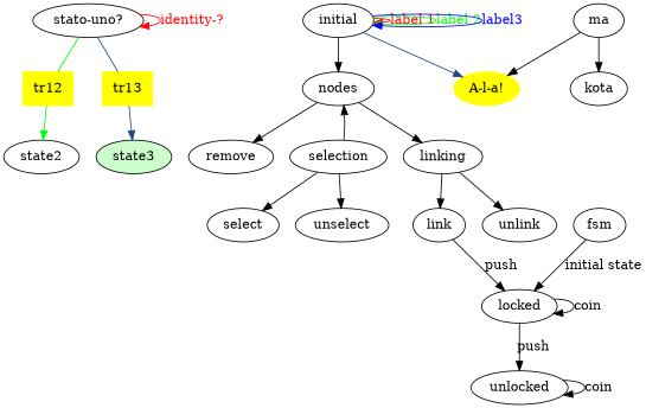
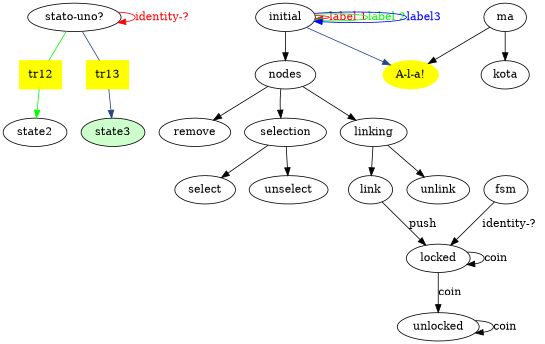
  digraph {
    n1 [label="stato-uno?"]
    tr12 [color=yellow shape=box style=filled]
    tr13 [color=yellow shape=box style=filled]
    state2
    state3 [color=black fillcolor="#CCFFCC" shape=ellipse style=filled]
    initial
    n7 [color=yellow label="A-l-a!" style=filled]
    nodes
    remove
    selection
    linking
    ma
    kota
    fsm
    locked
    select
    unselect
    link
    unlink
    unlocked
    n1 -> n1 [color=red fontcolor=red label="identity-?"]
    n1 -> tr12 [arrowhead=none color=green]
    n1 -> tr13 [arrowhead=none color="#224488"]
    tr12 -> state2 [color=green]
    tr13 -> state3 [color="#224488"]
    initial -> initial [color=red fontcolor=red label="label 1"]
    initial -> initial [color=green fontcolor=green label="label 2"]
    initial -> initial [color=blue fontcolor=blue label=label3]
    initial -> n7 [color="#224488"]
    initial -> nodes
    nodes -> remove
-   selection -> nodes
+   nodes -> selection
    nodes -> linking
    selection -> select
    selection -> unselect
    linking -> link
    linking -> unlink
    ma -> n7
    ma -> kota
-   fsm -> locked [label="initial state"]
+   fsm -> locked [label="identity-?"]
    locked -> locked [label=coin]
-   locked -> unlocked [label=push]
+   locked -> unlocked [label=coin]
    link -> locked [label=push]
    unlocked -> unlocked [label=coin]
  }
